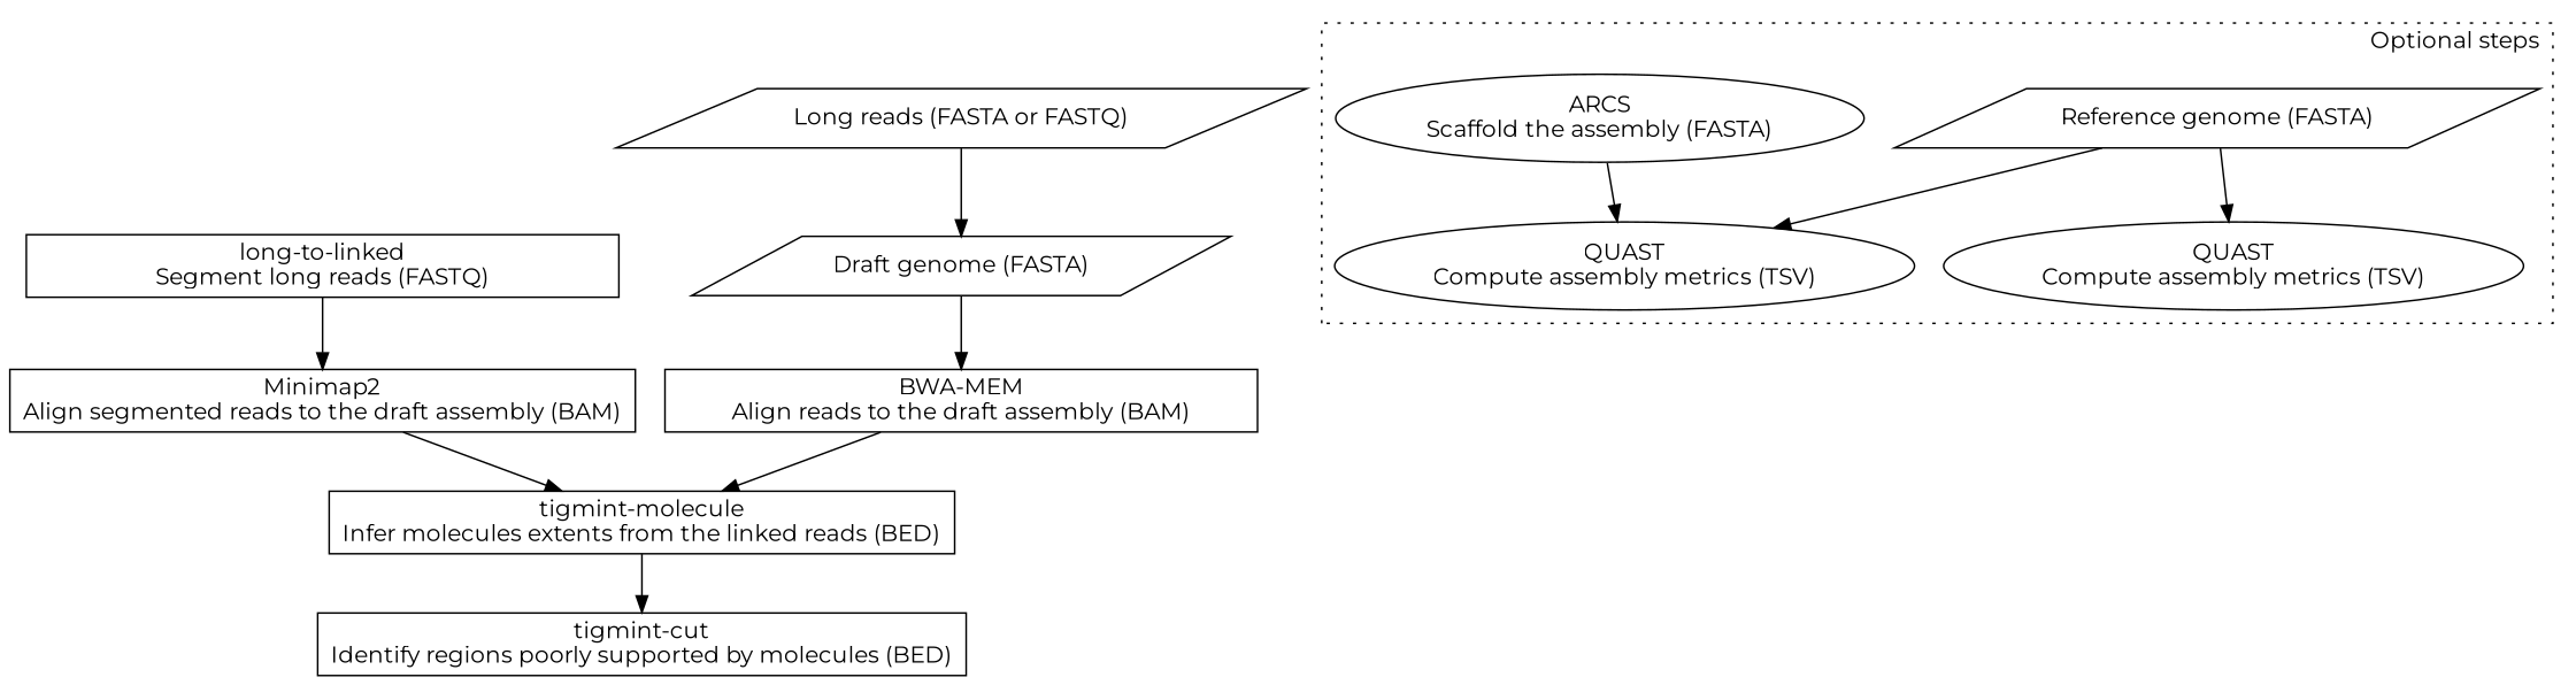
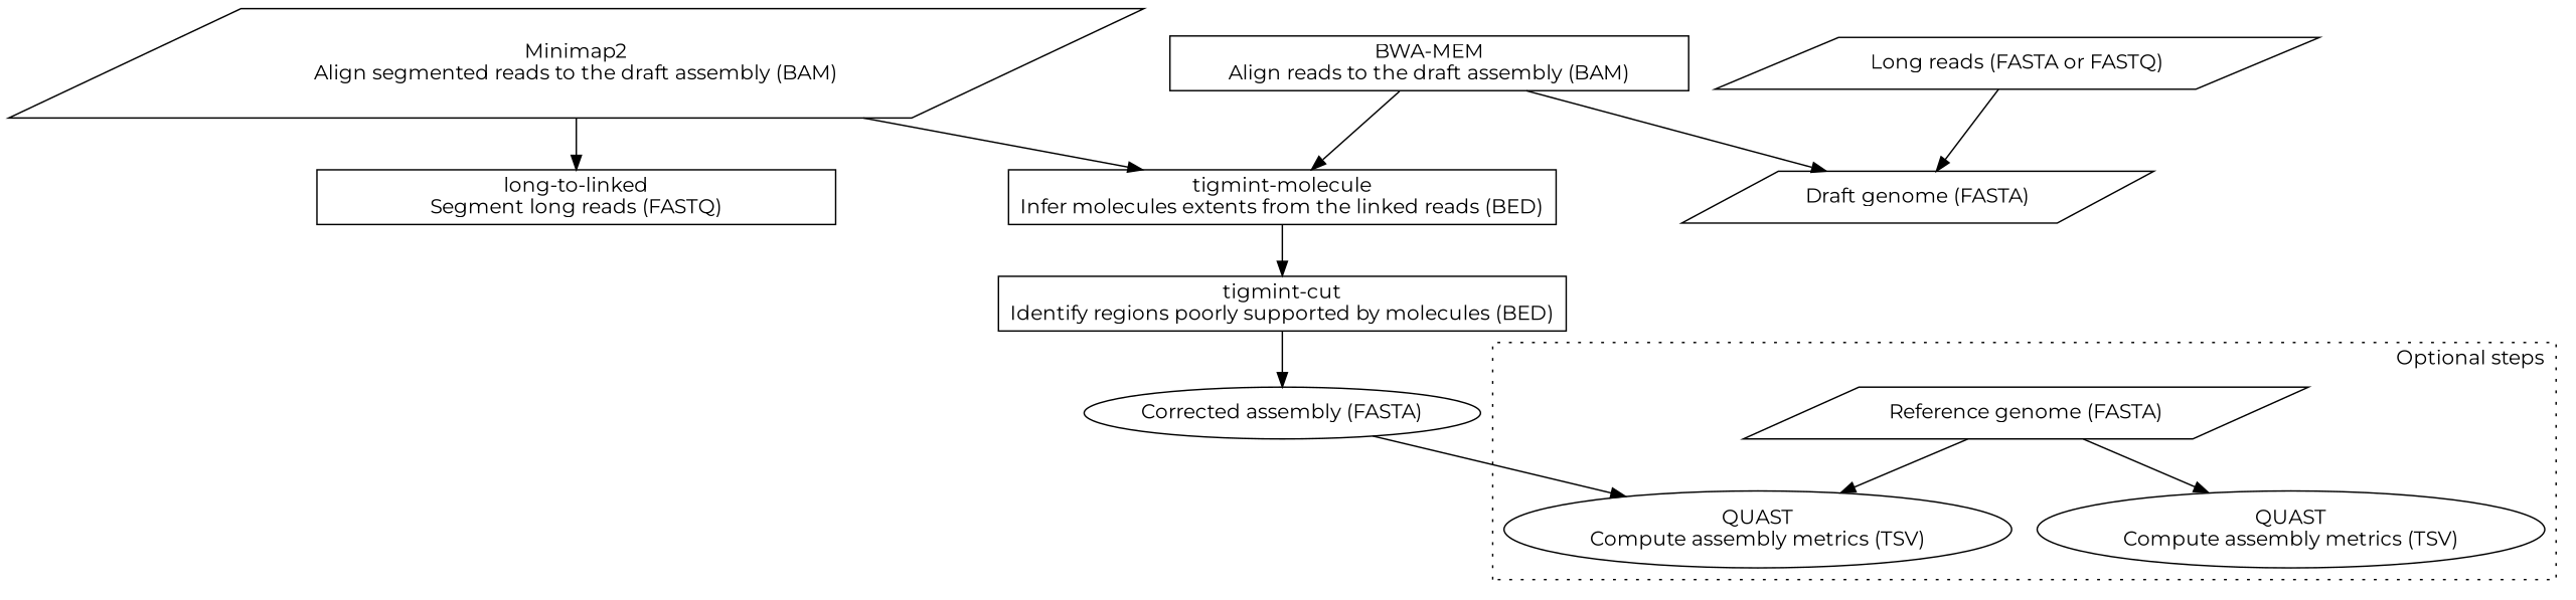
  digraph {
    fontname=Montserrat
    node [fontname=Montserrat shape=rectangle]
    edge [fontname=Montserrat]
    n1 [label="BWA-MEM\nAlign reads to the draft assembly (BAM)" width=5]
    n2 [label="tigmint-molecule\nInfer molecules extents from the linked reads (BED)" width=5]
    n3 [label="tigmint-cut\nIdentify regions poorly supported by molecules (BED)" width=5]
    n4 [label="long-to-linked\nSegment long reads (FASTQ)" width=5]
-   n5 [label="Minimap2\nAlign segmented reads to the draft assembly (BAM)" width=5]
+   n5 [label="Minimap2\nAlign segmented reads to the draft assembly (BAM)" shape=parallelogram width=5]
    n6 [label="Reference genome (FASTA)" shape=parallelogram]
    n7 [label="QUAST\nCompute assembly metrics (TSV)" shape=ellipse]
-   n8 [label="ARCS\nScaffold the assembly (FASTA)" shape=ellipse]
    n9 [label="QUAST\nCompute assembly metrics (TSV)" shape=ellipse]
+   n10 [label="Corrected assembly (FASTA)" shape=ellipse]
    n11 [label="Long reads (FASTA or FASTQ)" shape=parallelogram]
    n12 [label="Draft genome (FASTA)" shape=parallelogram]
    subgraph sub_1 {
      n1
      n2
      n3
    }
    subgraph sub_2 {
      n4
      n5
    }
    subgraph cluster_3 {
      label="Optional steps"
      labeljust=r
      style=dotted
      n6
      n7
-     n8
      n9
    }
    n1 -> n2
    n2 -> n3
-   n4 -> n5
+   n3 -> n10
+   n5 -> n4
    n5 -> n2
    n6 -> n7
    n6 -> n9
-   n8 -> n9
+   n10 -> n7
    n11 -> n12
-   n12 -> n1
+   n1 -> n12
  }
